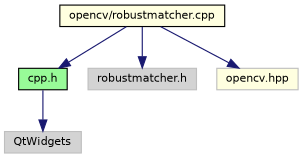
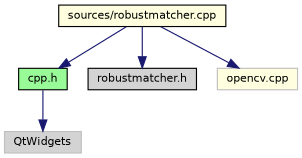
  digraph {
    node [color=black fillcolor=lightyellow fontname=Helvetica fontsize=10 shape=record style=filled]
    edge [color=midnightblue fontname=Helvetica fontsize=10 labelfontname=Helvetica labelfontsize=10 style=solid]
-   n1 [fontcolor=black height=0.2 label="opencv/robustmatcher.cpp" width=0.4]
+   n1 [fontcolor=black height=0.2 label="sources/robustmatcher.cpp" width=0.4]
    n2 [fillcolor=palegreen height=0.2 label="cpp.h" width=0.4]
-   n3 [color=grey75 fillcolor=lightgrey height=0.2 label="robustmatcher.h" width=0.4]
-   n4 [color=grey75 height=0.2 label="opencv.hpp" width=0.4]
+   n3 [fillcolor=lightgrey height=0.2 label="robustmatcher.h" width=0.4]
+   n4 [color=grey75 height=0.2 label="opencv.cpp" width=0.4]
    n5 [color=grey75 fillcolor=lightgrey height=0.2 label=QtWidgets width=0.4]
    n1 -> n2
    n1 -> n3
    n1 -> n4
    n2 -> n5
  }
